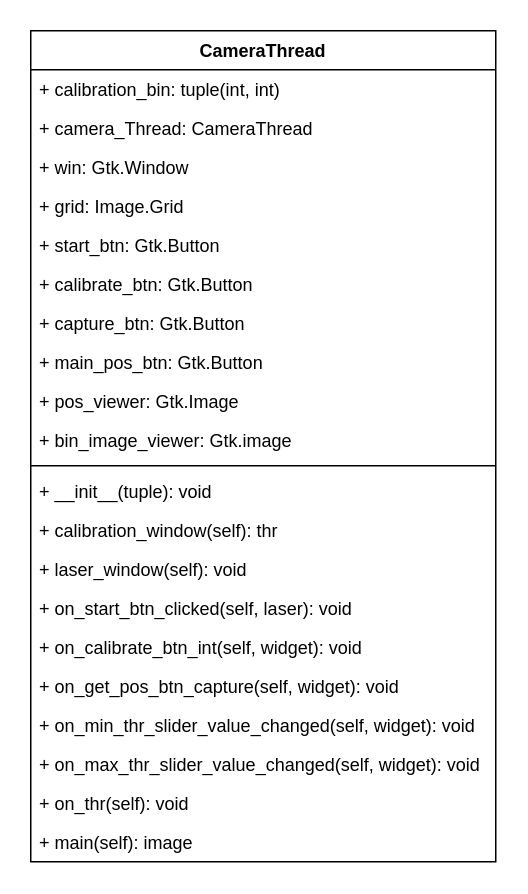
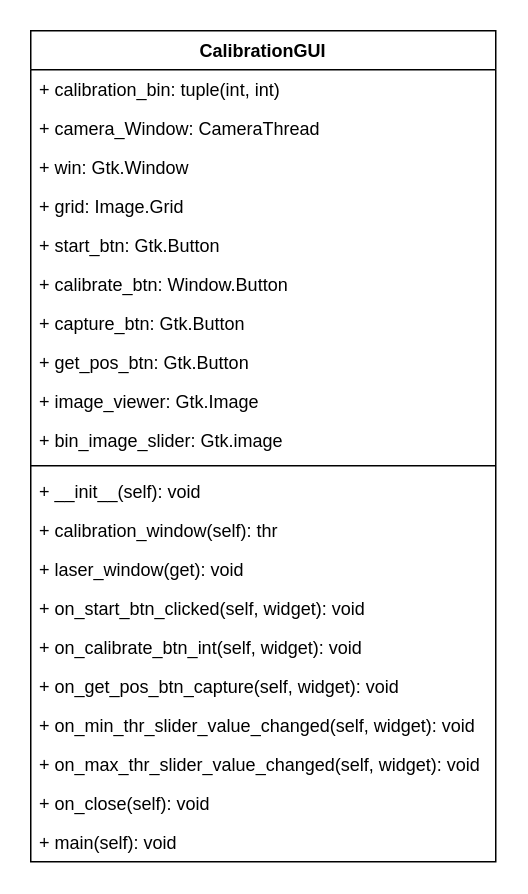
  <mxCell id="0" />
  <mxCell id="1" parent="0" />
- <mxCell id="2" value="CameraThread" style="swimlane;fontStyle=1;align=center;verticalAlign=top;childLayout=stackLayout;horizontal=1;startSize=26;horizontalStack=0;resizeParent=1;resizeParentMax=0;resizeLast=0;collapsible=1;marginBottom=0;" vertex="1" parent="1"><mxGeometry x="20" y="20" width="310" height="554" as="geometry" /></mxCell>
+ <mxCell id="2" value="CalibrationGUI" style="swimlane;fontStyle=1;align=center;verticalAlign=top;childLayout=stackLayout;horizontal=1;startSize=26;horizontalStack=0;resizeParent=1;resizeParentMax=0;resizeLast=0;collapsible=1;marginBottom=0;" vertex="1" parent="1"><mxGeometry x="20" y="20" width="310" height="554" as="geometry" /></mxCell>
  <mxCell id="3" value="+ calibration_bin: tuple(int, int)" style="text;strokeColor=none;fillColor=none;align=left;verticalAlign=top;spacingLeft=4;spacingRight=4;overflow=hidden;rotatable=0;points=[[0,0.5],[1,0.5]];portConstraint=eastwest;" vertex="1" parent="2"><mxGeometry y="26" width="310" height="26" as="geometry" /></mxCell>
- <mxCell id="4" value="+ camera_Thread: CameraThread" style="text;strokeColor=none;fillColor=none;align=left;verticalAlign=top;spacingLeft=4;spacingRight=4;overflow=hidden;rotatable=0;points=[[0,0.5],[1,0.5]];portConstraint=eastwest;" vertex="1" parent="2"><mxGeometry y="52" width="310" height="26" as="geometry" /></mxCell>
+ <mxCell id="4" value="+ camera_Window: CameraThread" style="text;strokeColor=none;fillColor=none;align=left;verticalAlign=top;spacingLeft=4;spacingRight=4;overflow=hidden;rotatable=0;points=[[0,0.5],[1,0.5]];portConstraint=eastwest;" vertex="1" parent="2"><mxGeometry y="52" width="310" height="26" as="geometry" /></mxCell>
  <mxCell id="5" value="+ win: Gtk.Window" style="text;strokeColor=none;fillColor=none;align=left;verticalAlign=top;spacingLeft=4;spacingRight=4;overflow=hidden;rotatable=0;points=[[0,0.5],[1,0.5]];portConstraint=eastwest;" vertex="1" parent="2"><mxGeometry y="78" width="310" height="26" as="geometry" /></mxCell>
  <mxCell id="6" value="+ grid: Image.Grid" style="text;strokeColor=none;fillColor=none;align=left;verticalAlign=top;spacingLeft=4;spacingRight=4;overflow=hidden;rotatable=0;points=[[0,0.5],[1,0.5]];portConstraint=eastwest;" vertex="1" parent="2"><mxGeometry y="104" width="310" height="26" as="geometry" /></mxCell>
  <mxCell id="7" value="+ start_btn: Gtk.Button" style="text;strokeColor=none;fillColor=none;align=left;verticalAlign=top;spacingLeft=4;spacingRight=4;overflow=hidden;rotatable=0;points=[[0,0.5],[1,0.5]];portConstraint=eastwest;" vertex="1" parent="2"><mxGeometry y="130" width="310" height="26" as="geometry" /></mxCell>
- <mxCell id="8" value="+ calibrate_btn: Gtk.Button" style="text;strokeColor=none;fillColor=none;align=left;verticalAlign=top;spacingLeft=4;spacingRight=4;overflow=hidden;rotatable=0;points=[[0,0.5],[1,0.5]];portConstraint=eastwest;" vertex="1" parent="2"><mxGeometry y="156" width="310" height="26" as="geometry" /></mxCell>
+ <mxCell id="8" value="+ calibrate_btn: Window.Button" style="text;strokeColor=none;fillColor=none;align=left;verticalAlign=top;spacingLeft=4;spacingRight=4;overflow=hidden;rotatable=0;points=[[0,0.5],[1,0.5]];portConstraint=eastwest;" vertex="1" parent="2"><mxGeometry y="156" width="310" height="26" as="geometry" /></mxCell>
  <mxCell id="9" value="+ capture_btn: Gtk.Button" style="text;strokeColor=none;fillColor=none;align=left;verticalAlign=top;spacingLeft=4;spacingRight=4;overflow=hidden;rotatable=0;points=[[0,0.5],[1,0.5]];portConstraint=eastwest;" vertex="1" parent="2"><mxGeometry y="182" width="310" height="26" as="geometry" /></mxCell>
- <mxCell id="10" value="+ main_pos_btn: Gtk.Button" style="text;strokeColor=none;fillColor=none;align=left;verticalAlign=top;spacingLeft=4;spacingRight=4;overflow=hidden;rotatable=0;points=[[0,0.5],[1,0.5]];portConstraint=eastwest;" vertex="1" parent="2"><mxGeometry y="208" width="310" height="26" as="geometry" /></mxCell>
- <mxCell id="11" value="+ pos_viewer: Gtk.Image" style="text;strokeColor=none;fillColor=none;align=left;verticalAlign=top;spacingLeft=4;spacingRight=4;overflow=hidden;rotatable=0;points=[[0,0.5],[1,0.5]];portConstraint=eastwest;" vertex="1" parent="2"><mxGeometry y="234" width="310" height="26" as="geometry" /></mxCell>
- <mxCell id="12" value="+ bin_image_viewer: Gtk.image" style="text;strokeColor=none;fillColor=none;align=left;verticalAlign=top;spacingLeft=4;spacingRight=4;overflow=hidden;rotatable=0;points=[[0,0.5],[1,0.5]];portConstraint=eastwest;" vertex="1" parent="2"><mxGeometry y="260" width="310" height="26" as="geometry" /></mxCell>
+ <mxCell id="10" value="+ get_pos_btn: Gtk.Button" style="text;strokeColor=none;fillColor=none;align=left;verticalAlign=top;spacingLeft=4;spacingRight=4;overflow=hidden;rotatable=0;points=[[0,0.5],[1,0.5]];portConstraint=eastwest;" vertex="1" parent="2"><mxGeometry y="208" width="310" height="26" as="geometry" /></mxCell>
+ <mxCell id="11" value="+ image_viewer: Gtk.Image" style="text;strokeColor=none;fillColor=none;align=left;verticalAlign=top;spacingLeft=4;spacingRight=4;overflow=hidden;rotatable=0;points=[[0,0.5],[1,0.5]];portConstraint=eastwest;" vertex="1" parent="2"><mxGeometry y="234" width="310" height="26" as="geometry" /></mxCell>
+ <mxCell id="12" value="+ bin_image_slider: Gtk.image" style="text;strokeColor=none;fillColor=none;align=left;verticalAlign=top;spacingLeft=4;spacingRight=4;overflow=hidden;rotatable=0;points=[[0,0.5],[1,0.5]];portConstraint=eastwest;" vertex="1" parent="2"><mxGeometry y="260" width="310" height="26" as="geometry" /></mxCell>
  <mxCell id="13" value="" style="line;strokeWidth=1;fillColor=none;align=left;verticalAlign=middle;spacingTop=-1;spacingLeft=3;spacingRight=3;rotatable=0;labelPosition=right;points=[];portConstraint=eastwest;" vertex="1" parent="2"><mxGeometry y="286" width="310" height="8" as="geometry" /></mxCell>
- <mxCell id="14" value="+ __init__(tuple): void&#10;" style="text;strokeColor=none;fillColor=none;align=left;verticalAlign=top;spacingLeft=4;spacingRight=4;overflow=hidden;rotatable=0;points=[[0,0.5],[1,0.5]];portConstraint=eastwest;" vertex="1" parent="2"><mxGeometry y="294" width="310" height="26" as="geometry" /></mxCell>
+ <mxCell id="14" value="+ __init__(self): void&#10;" style="text;strokeColor=none;fillColor=none;align=left;verticalAlign=top;spacingLeft=4;spacingRight=4;overflow=hidden;rotatable=0;points=[[0,0.5],[1,0.5]];portConstraint=eastwest;" vertex="1" parent="2"><mxGeometry y="294" width="310" height="26" as="geometry" /></mxCell>
  <mxCell id="15" value="+ calibration_window(self): thr" style="text;strokeColor=none;fillColor=none;align=left;verticalAlign=top;spacingLeft=4;spacingRight=4;overflow=hidden;rotatable=0;points=[[0,0.5],[1,0.5]];portConstraint=eastwest;" vertex="1" parent="2"><mxGeometry y="320" width="310" height="26" as="geometry" /></mxCell>
- <mxCell id="16" value="+ laser_window(self): void" style="text;strokeColor=none;fillColor=none;align=left;verticalAlign=top;spacingLeft=4;spacingRight=4;overflow=hidden;rotatable=0;points=[[0,0.5],[1,0.5]];portConstraint=eastwest;" vertex="1" parent="2"><mxGeometry y="346" width="310" height="26" as="geometry" /></mxCell>
- <mxCell id="17" value="+ on_start_btn_clicked(self, laser): void" style="text;strokeColor=none;fillColor=none;align=left;verticalAlign=top;spacingLeft=4;spacingRight=4;overflow=hidden;rotatable=0;points=[[0,0.5],[1,0.5]];portConstraint=eastwest;" vertex="1" parent="2"><mxGeometry y="372" width="310" height="26" as="geometry" /></mxCell>
+ <mxCell id="16" value="+ laser_window(get): void" style="text;strokeColor=none;fillColor=none;align=left;verticalAlign=top;spacingLeft=4;spacingRight=4;overflow=hidden;rotatable=0;points=[[0,0.5],[1,0.5]];portConstraint=eastwest;" vertex="1" parent="2"><mxGeometry y="346" width="310" height="26" as="geometry" /></mxCell>
+ <mxCell id="17" value="+ on_start_btn_clicked(self, widget): void" style="text;strokeColor=none;fillColor=none;align=left;verticalAlign=top;spacingLeft=4;spacingRight=4;overflow=hidden;rotatable=0;points=[[0,0.5],[1,0.5]];portConstraint=eastwest;" vertex="1" parent="2"><mxGeometry y="372" width="310" height="26" as="geometry" /></mxCell>
  <mxCell id="18" value="+ on_calibrate_btn_int(self, widget): void" style="text;strokeColor=none;fillColor=none;align=left;verticalAlign=top;spacingLeft=4;spacingRight=4;overflow=hidden;rotatable=0;points=[[0,0.5],[1,0.5]];portConstraint=eastwest;" vertex="1" parent="2"><mxGeometry y="398" width="310" height="26" as="geometry" /></mxCell>
  <mxCell id="19" value="+ on_get_pos_btn_capture(self, widget): void" style="text;strokeColor=none;fillColor=none;align=left;verticalAlign=top;spacingLeft=4;spacingRight=4;overflow=hidden;rotatable=0;points=[[0,0.5],[1,0.5]];portConstraint=eastwest;" vertex="1" parent="2"><mxGeometry y="424" width="310" height="26" as="geometry" /></mxCell>
  <mxCell id="20" value="+ on_min_thr_slider_value_changed(self, widget): void" style="text;strokeColor=none;fillColor=none;align=left;verticalAlign=top;spacingLeft=4;spacingRight=4;overflow=hidden;rotatable=0;points=[[0,0.5],[1,0.5]];portConstraint=eastwest;" vertex="1" parent="2"><mxGeometry y="450" width="310" height="26" as="geometry" /></mxCell>
  <mxCell id="21" value="+ on_max_thr_slider_value_changed(self, widget): void" style="text;strokeColor=none;fillColor=none;align=left;verticalAlign=top;spacingLeft=4;spacingRight=4;overflow=hidden;rotatable=0;points=[[0,0.5],[1,0.5]];portConstraint=eastwest;" vertex="1" parent="2"><mxGeometry y="476" width="310" height="26" as="geometry" /></mxCell>
- <mxCell id="22" value="+ on_thr(self): void" style="text;strokeColor=none;fillColor=none;align=left;verticalAlign=top;spacingLeft=4;spacingRight=4;overflow=hidden;rotatable=0;points=[[0,0.5],[1,0.5]];portConstraint=eastwest;" vertex="1" parent="2"><mxGeometry y="502" width="310" height="26" as="geometry" /></mxCell>
- <mxCell id="23" value="+ main(self): image" style="text;strokeColor=none;fillColor=none;align=left;verticalAlign=top;spacingLeft=4;spacingRight=4;overflow=hidden;rotatable=0;points=[[0,0.5],[1,0.5]];portConstraint=eastwest;" vertex="1" parent="2"><mxGeometry y="528" width="310" height="26" as="geometry" /></mxCell>
+ <mxCell id="22" value="+ on_close(self): void" style="text;strokeColor=none;fillColor=none;align=left;verticalAlign=top;spacingLeft=4;spacingRight=4;overflow=hidden;rotatable=0;points=[[0,0.5],[1,0.5]];portConstraint=eastwest;" vertex="1" parent="2"><mxGeometry y="502" width="310" height="26" as="geometry" /></mxCell>
+ <mxCell id="23" value="+ main(self): void" style="text;strokeColor=none;fillColor=none;align=left;verticalAlign=top;spacingLeft=4;spacingRight=4;overflow=hidden;rotatable=0;points=[[0,0.5],[1,0.5]];portConstraint=eastwest;" vertex="1" parent="2"><mxGeometry y="528" width="310" height="26" as="geometry" /></mxCell>
